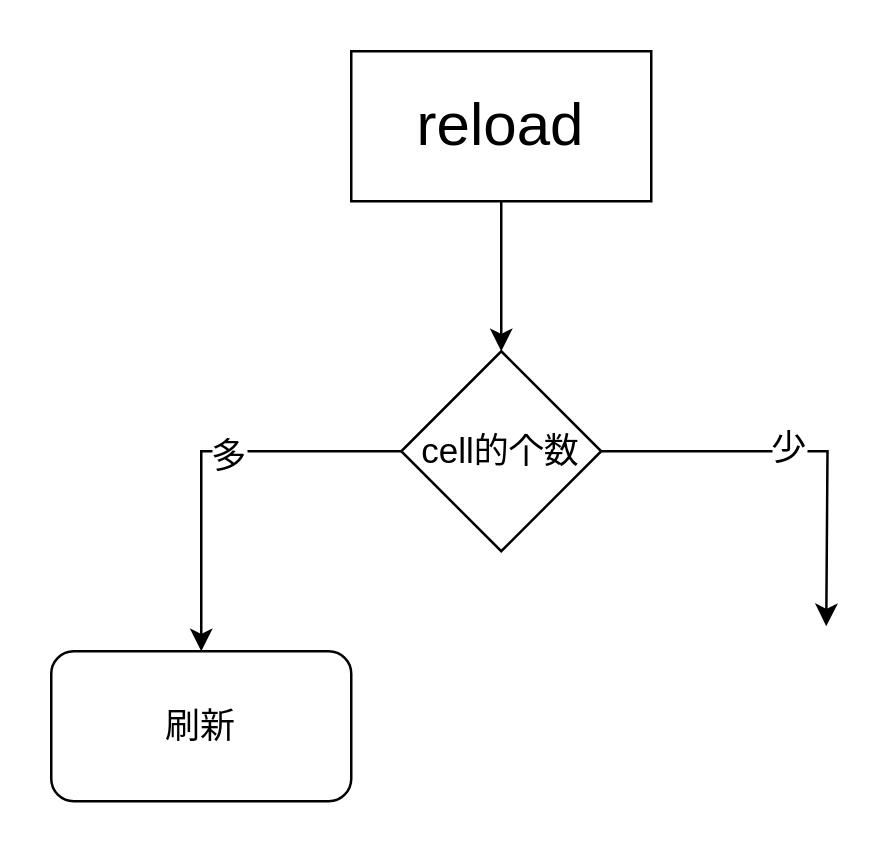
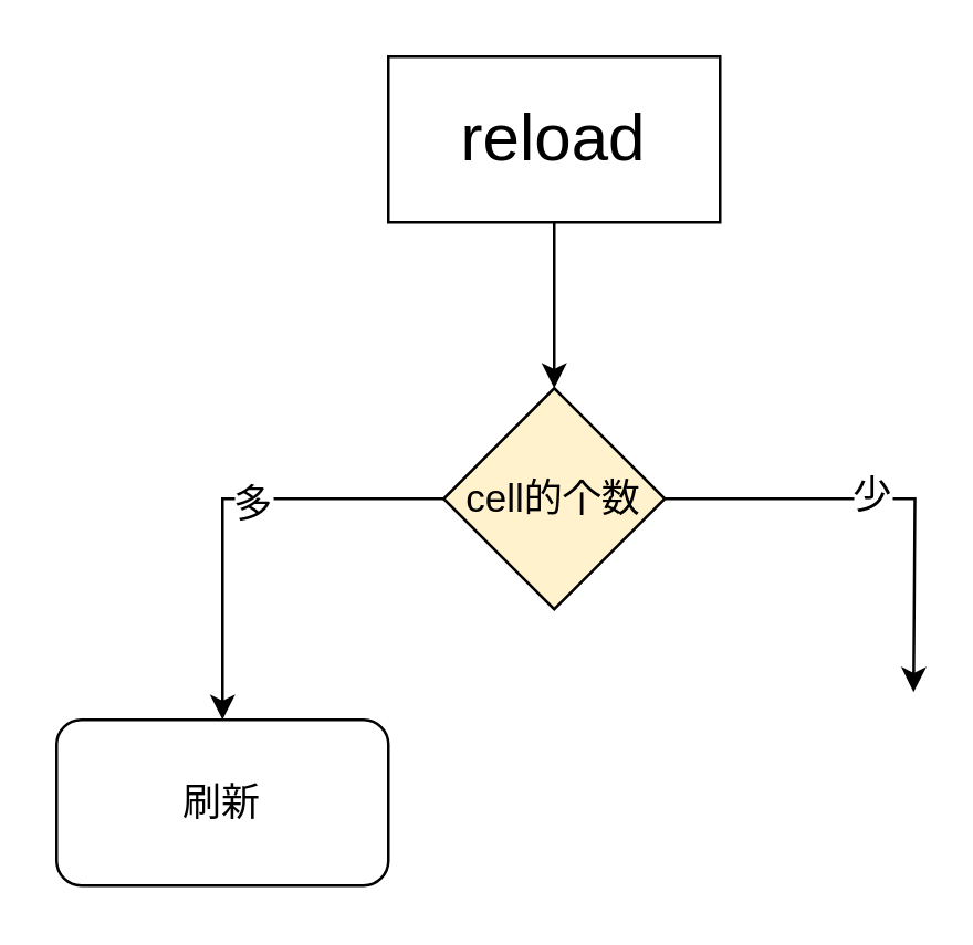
  <mxCell id="0" />
  <mxCell id="1" parent="0" />
  <mxCell id="2" style="edgeStyle=orthogonalEdgeStyle;rounded=0;orthogonalLoop=1;jettySize=auto;html=1;exitX=0.5;exitY=1;exitDx=0;exitDy=0;fontSize=24;" edge="1" parent="1" source="3"><mxGeometry relative="1" as="geometry"><mxPoint x="200" y="140" as="targetPoint" /></mxGeometry></mxCell>
  <mxCell id="3" value="reload" style="whiteSpace=wrap;html=1;align=center;fontSize=24;rounded=0;" vertex="1" parent="1"><mxGeometry x="140" y="20" width="120" height="60" as="geometry" /></mxCell>
  <mxCell id="4" style="edgeStyle=orthogonalEdgeStyle;rounded=0;orthogonalLoop=1;jettySize=auto;html=1;fontSize=24;exitX=0;exitY=0.5;exitDx=0;exitDy=0;" edge="1" parent="1" source="8"><mxGeometry relative="1" as="geometry"><mxPoint x="80" y="260" as="targetPoint" /><Array as="points"><mxPoint x="80" y="180" /></Array></mxGeometry></mxCell>
  <mxCell id="5" value="多" style="edgeLabel;html=1;align=center;verticalAlign=middle;resizable=0;points=[];fontSize=14;" vertex="1" connectable="0" parent="4"><mxGeometry x="-0.12" y="1" relative="1" as="geometry"><mxPoint as="offset" /></mxGeometry></mxCell>
  <mxCell id="6" style="edgeStyle=orthogonalEdgeStyle;rounded=0;orthogonalLoop=1;jettySize=auto;html=1;exitX=1;exitY=0.5;exitDx=0;exitDy=0;fontSize=24;" edge="1" parent="1" source="8"><mxGeometry relative="1" as="geometry"><mxPoint x="330" y="250" as="targetPoint" /></mxGeometry></mxCell>
  <mxCell id="7" value="少" style="edgeLabel;html=1;align=center;verticalAlign=middle;resizable=0;points=[];fontSize=14;" vertex="1" connectable="0" parent="6"><mxGeometry x="-0.08" y="2" relative="1" as="geometry"><mxPoint as="offset" /></mxGeometry></mxCell>
- <mxCell id="8" value="cell的个数" style="rhombus;whiteSpace=wrap;html=1;fontSize=14;" vertex="1" parent="1"><mxGeometry x="160" y="140" width="80" height="80" as="geometry" /></mxCell>
+ <mxCell id="8" value="cell的个数" style="rhombus;whiteSpace=wrap;html=1;fontSize=14;fillColor=#fff2cc;" vertex="1" parent="1"><mxGeometry x="160" y="140" width="80" height="80" as="geometry" /></mxCell>
  <mxCell id="9" value="刷新" style="rounded=1;whiteSpace=wrap;html=1;fontSize=14;" vertex="1" parent="1"><mxGeometry x="20" y="260" width="120" height="60" as="geometry" /></mxCell>
